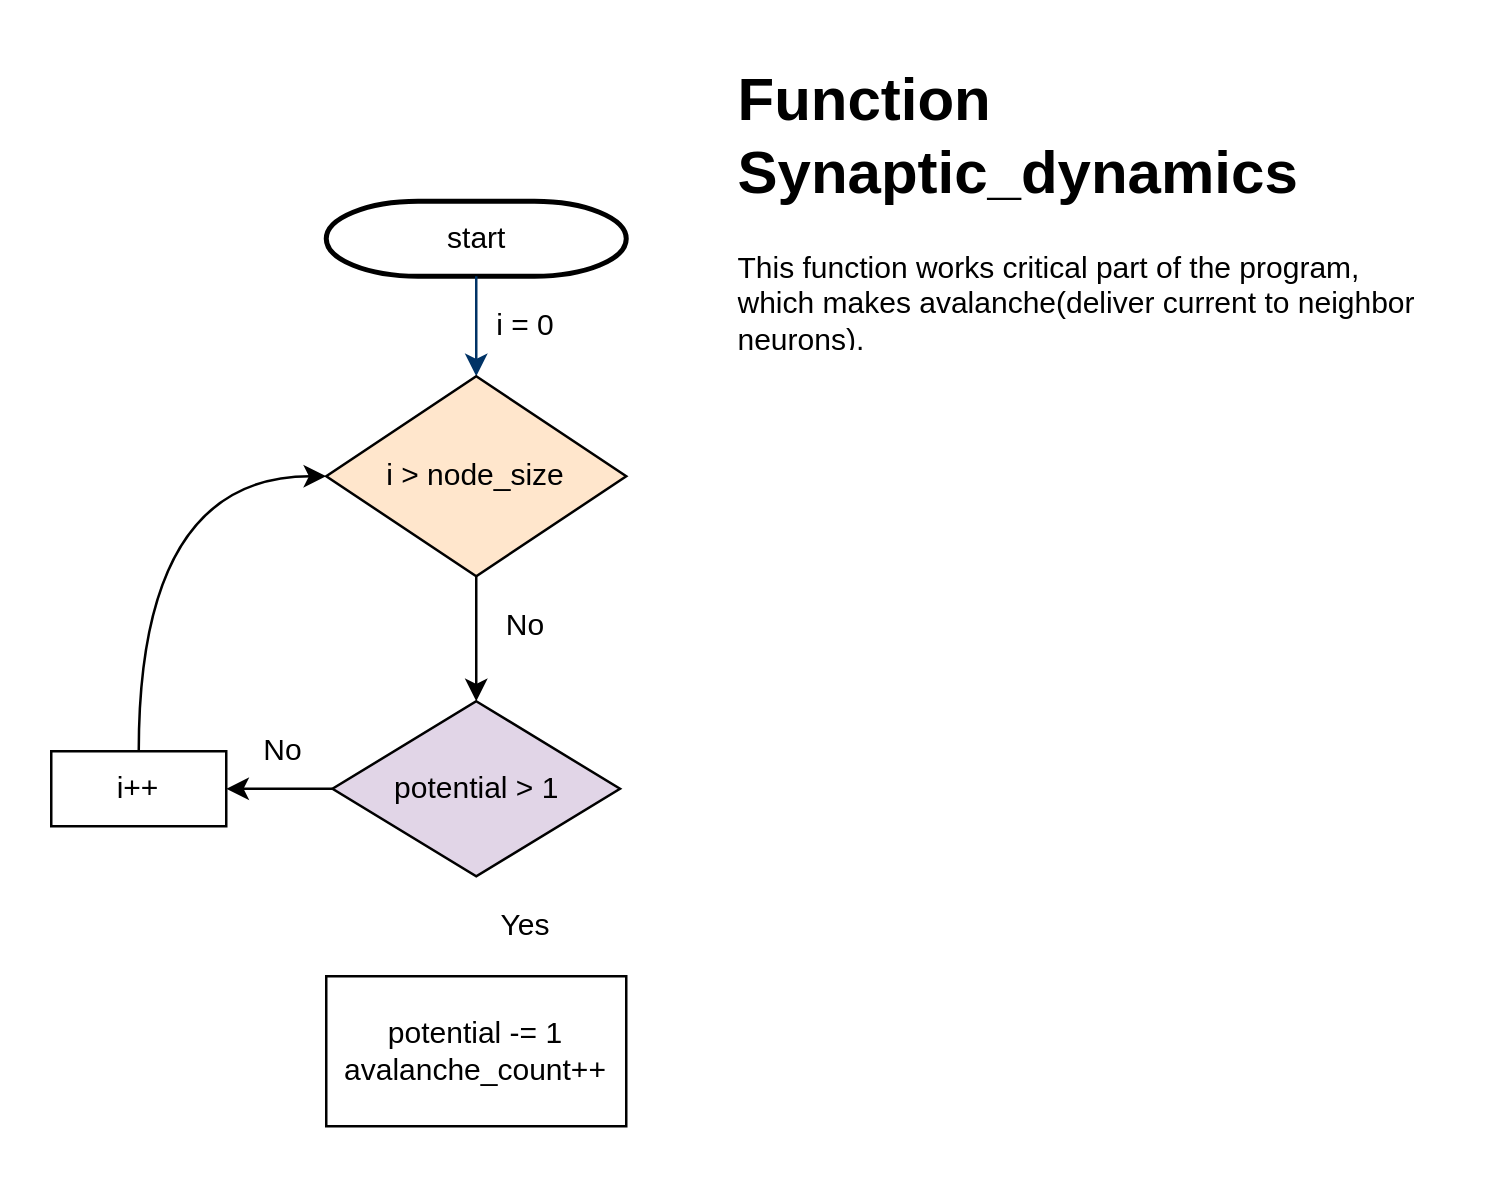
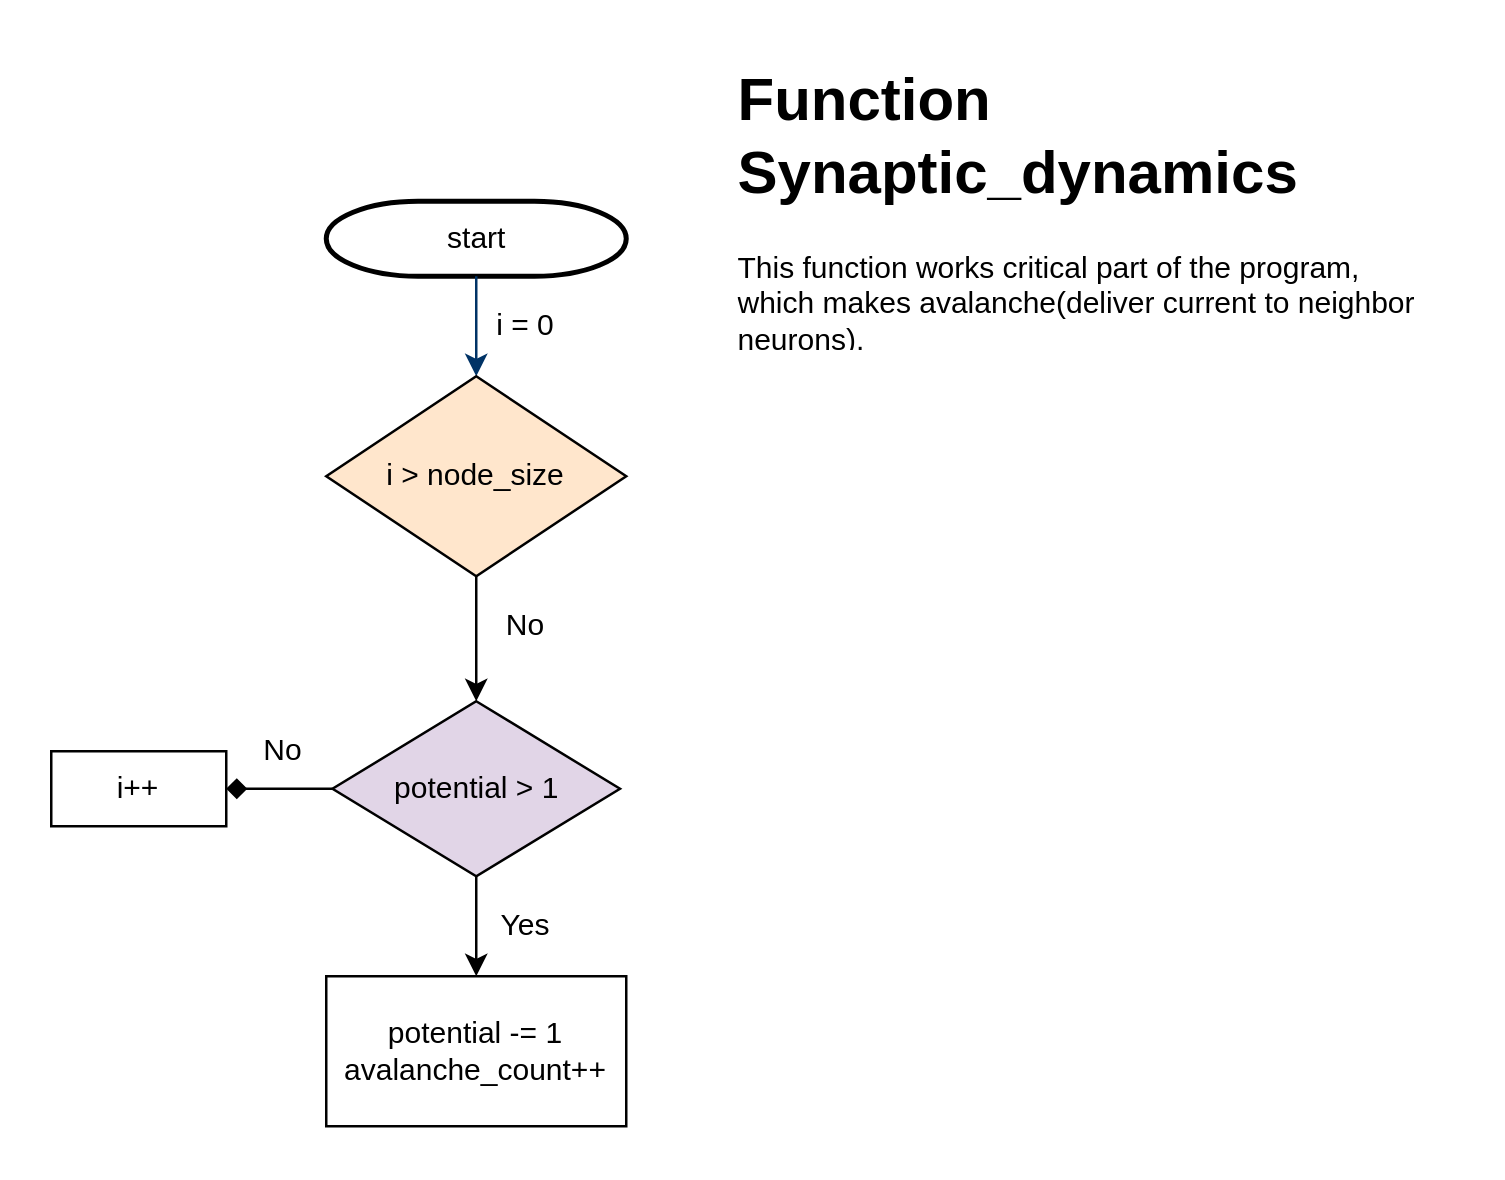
  <mxCell id="0" />
  <mxCell id="1" parent="0" />
  <mxCell id="2" value="start" style="shape=mxgraph.flowchart.terminator;strokeWidth=2;gradientColor=none;gradientDirection=north;fontStyle=0;html=1;" parent="1" vertex="1"><mxGeometry x="130" y="80" width="120" height="30" as="geometry" /></mxCell>
  <mxCell id="3" style="fontStyle=1;strokeColor=#003366;strokeWidth=1;html=1;" parent="1" source="2" edge="1"><mxGeometry relative="1" as="geometry"><mxPoint x="190" y="150" as="targetPoint" /></mxGeometry></mxCell>
  <mxCell id="4" value="i &amp;gt; node_size" style="rhombus;whiteSpace=wrap;html=1;fillColor=#ffe6cc;" vertex="1" parent="1"><mxGeometry x="130" y="150" width="120" height="80" as="geometry" /></mxCell>
  <mxCell id="5" value="" style="endArrow=classic;html=1;exitX=0.5;exitY=1;exitDx=0;exitDy=0;" edge="1" parent="1" source="4"><mxGeometry width="50" height="50" relative="1" as="geometry"><mxPoint x="230" y="400" as="sourcePoint" /><mxPoint x="190" y="280" as="targetPoint" /></mxGeometry></mxCell>
  <mxCell id="6" value="i = 0" style="text;html=1;strokeColor=none;fillColor=none;align=center;verticalAlign=middle;whiteSpace=wrap;rounded=0;" vertex="1" parent="1"><mxGeometry x="190" y="120" width="40" height="20" as="geometry" /></mxCell>
  <mxCell id="7" value="No" style="text;html=1;strokeColor=none;fillColor=none;align=center;verticalAlign=middle;whiteSpace=wrap;rounded=0;" vertex="1" parent="1"><mxGeometry x="190" y="240" width="40" height="20" as="geometry" /></mxCell>
  <mxCell id="8" value="potential &amp;gt; 1" style="rhombus;whiteSpace=wrap;html=1;fillColor=#e1d5e7;" vertex="1" parent="1"><mxGeometry x="132.5" y="280" width="115" height="70" as="geometry" /></mxCell>
  <mxCell id="9" value="i++" style="rounded=0;whiteSpace=wrap;html=1;" vertex="1" parent="1"><mxGeometry x="20" y="300" width="70" height="30" as="geometry" /></mxCell>
- <mxCell id="10" value="" style="endArrow=classic;html=1;entryX=1;entryY=0.5;entryDx=0;entryDy=0;exitX=0;exitY=0.5;exitDx=0;exitDy=0;" edge="1" parent="1" source="8" target="9"><mxGeometry width="50" height="50" relative="1" as="geometry"><mxPoint x="230" y="400" as="sourcePoint" /><mxPoint x="280" y="350" as="targetPoint" /></mxGeometry></mxCell>
- <mxCell id="11" value="" style="curved=1;endArrow=classic;html=1;exitX=0.5;exitY=0;exitDx=0;exitDy=0;entryX=0;entryY=0.5;entryDx=0;entryDy=0;entryPerimeter=0;" edge="1" parent="1" source="9" target="4"><mxGeometry width="50" height="50" relative="1" as="geometry"><mxPoint x="230" y="400" as="sourcePoint" /><mxPoint x="130" y="200" as="targetPoint" /><Array as="points"><mxPoint x="55" y="190" /></Array></mxGeometry></mxCell>
+ <mxCell id="10" value="" style="endArrow=diamond;html=1;entryX=1;entryY=0.5;entryDx=0;entryDy=0;exitX=0;exitY=0.5;exitDx=0;exitDy=0;" edge="1" parent="1" source="8" target="9"><mxGeometry width="50" height="50" relative="1" as="geometry"><mxPoint x="230" y="400" as="sourcePoint" /><mxPoint x="280" y="350" as="targetPoint" /></mxGeometry></mxCell>
  <mxCell id="12" value="No" style="text;html=1;strokeColor=none;fillColor=none;align=center;verticalAlign=middle;whiteSpace=wrap;rounded=0;" vertex="1" parent="1"><mxGeometry x="92.5" y="290" width="40" height="20" as="geometry" /></mxCell>
  <mxCell id="13" value="potential -= 1&lt;br&gt;avalanche_count++" style="rounded=0;whiteSpace=wrap;html=1;" vertex="1" parent="1"><mxGeometry x="130" y="390" width="120" height="60" as="geometry" /></mxCell>
+ <mxCell id="14" value="" style="endArrow=classic;html=1;exitX=0.5;exitY=1;exitDx=0;exitDy=0;entryX=0.5;entryY=0;entryDx=0;entryDy=0;" edge="1" parent="1" source="8" target="13"><mxGeometry width="50" height="50" relative="1" as="geometry"><mxPoint x="230" y="390" as="sourcePoint" /><mxPoint x="280" y="340" as="targetPoint" /></mxGeometry></mxCell>
  <mxCell id="15" value="Yes" style="text;html=1;strokeColor=none;fillColor=none;align=center;verticalAlign=middle;whiteSpace=wrap;rounded=0;" vertex="1" parent="1"><mxGeometry x="190" y="360" width="40" height="20" as="geometry" /></mxCell>
  <mxCell id="16" value="&lt;h1&gt;Function Synaptic_dynamics&lt;/h1&gt;&lt;p&gt;This function works critical part of the program, which makes avalanche(deliver current to neighbor neurons).&lt;/p&gt;" style="text;html=1;strokeColor=none;fillColor=none;spacing=5;spacingTop=-20;whiteSpace=wrap;overflow=hidden;rounded=0;" vertex="1" parent="1"><mxGeometry x="290" width="290" height="120" as="geometry" y="20" /></mxCell>
